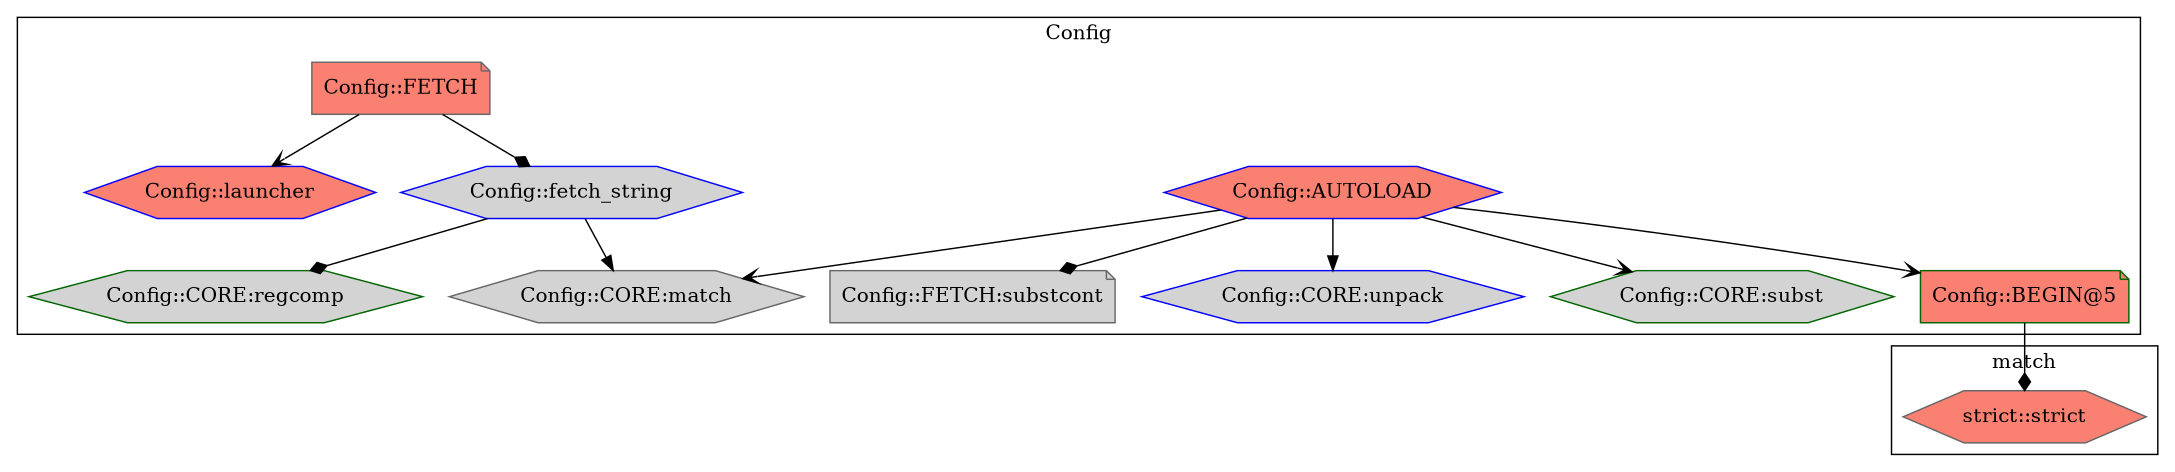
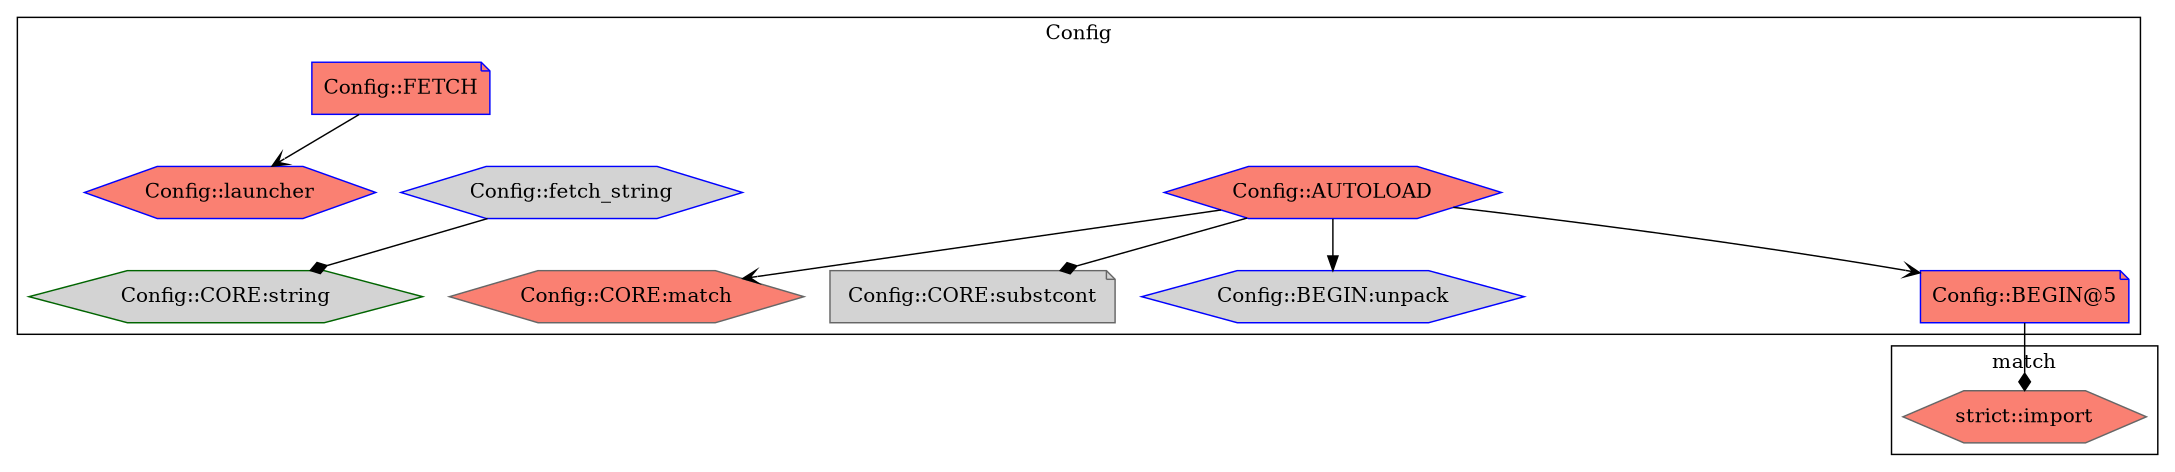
  digraph {
    node [color=blue fillcolor=salmon shape=hexagon style=filled]
    edge [arrowhead=diamond]
-   "Config::CORE:subst" [color=darkgreen fillcolor=lightgrey]
-   "Config::CORE:match" [color=gray40 fillcolor=lightgrey]
-   "Config::BEGIN@5" [color=darkgreen shape=note]
+   "Config::CORE:match" [color=gray40]
+   "Config::BEGIN@5" [shape=note]
    "Config::fetch_string" [fillcolor=lightgrey]
    "Config::AUTOLOAD"
-   "Config::CORE:regcomp" [color=darkgreen fillcolor=lightgrey]
+   "Config::CORE:regcomp" [color=darkgreen fillcolor=lightgrey label="Config::CORE:string"]
    "Config::launcher"
-   "Config::CORE:substcont" [color=gray40 fillcolor=lightgrey shape=note label="Config::FETCH:substcont"]
-   "Config::CORE:unpack" [fillcolor=lightgrey]
-   "Config::FETCH" [color=gray40 shape=note]
-   "strict::import" [color=gray40 label="strict::strict"]
+   "Config::CORE:substcont" [color=gray40 fillcolor=lightgrey shape=note]
+   "Config::CORE:unpack" [fillcolor=lightgrey label="Config::BEGIN:unpack"]
+   "Config::FETCH" [shape=note]
+   "strict::import" [color=gray40]
    subgraph cluster_1 {
      label=Config
-     "Config::CORE:subst"
      "Config::CORE:match"
      "Config::BEGIN@5"
      "Config::fetch_string"
      "Config::AUTOLOAD"
      "Config::CORE:regcomp"
      "Config::launcher"
      "Config::CORE:substcont"
      "Config::CORE:unpack"
      "Config::FETCH"
    }
    subgraph cluster_2 {
      label=match
      "strict::import"
    }
    "Config::BEGIN@5" -> "strict::import"
-   "Config::fetch_string" -> "Config::CORE:match" [arrowhead=normal]
    "Config::fetch_string" -> "Config::CORE:regcomp"
-   "Config::AUTOLOAD" -> "Config::CORE:subst" [arrowhead=vee]
    "Config::AUTOLOAD" -> "Config::CORE:match" [arrowhead=vee]
    "Config::AUTOLOAD" -> "Config::BEGIN@5" [arrowhead=vee]
    "Config::AUTOLOAD" -> "Config::CORE:substcont"
    "Config::AUTOLOAD" -> "Config::CORE:unpack" [arrowhead=normal]
-   "Config::FETCH" -> "Config::fetch_string"
    "Config::FETCH" -> "Config::launcher" [arrowhead=vee]
  }
